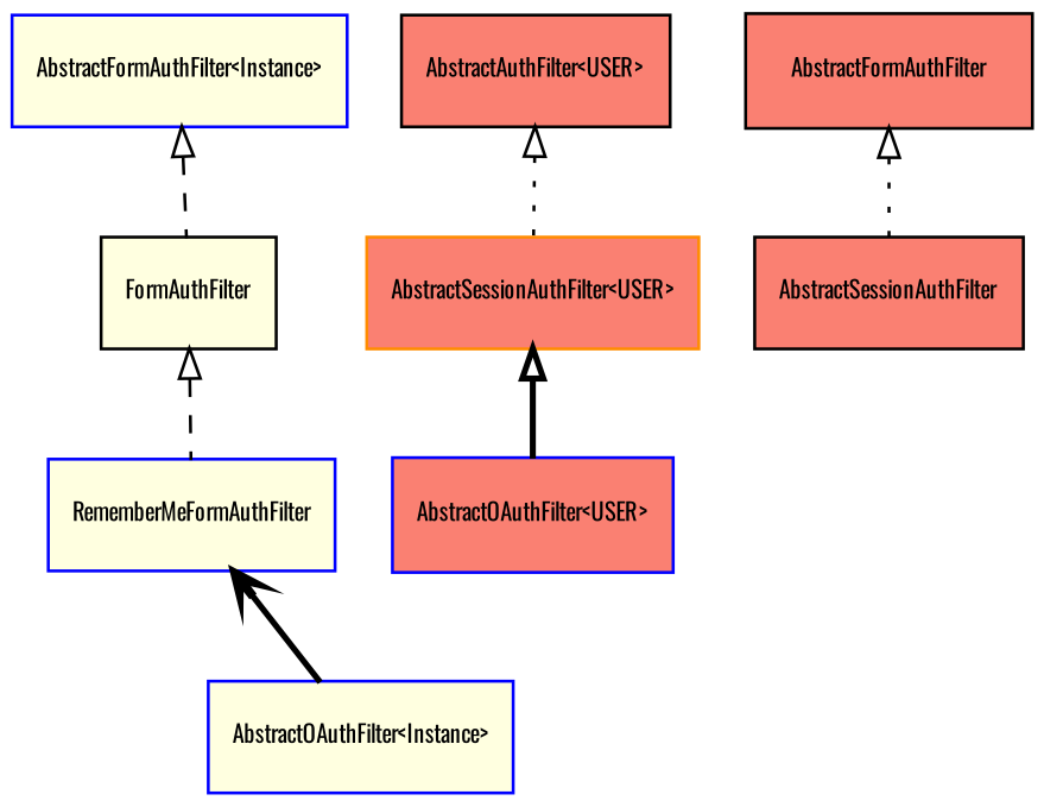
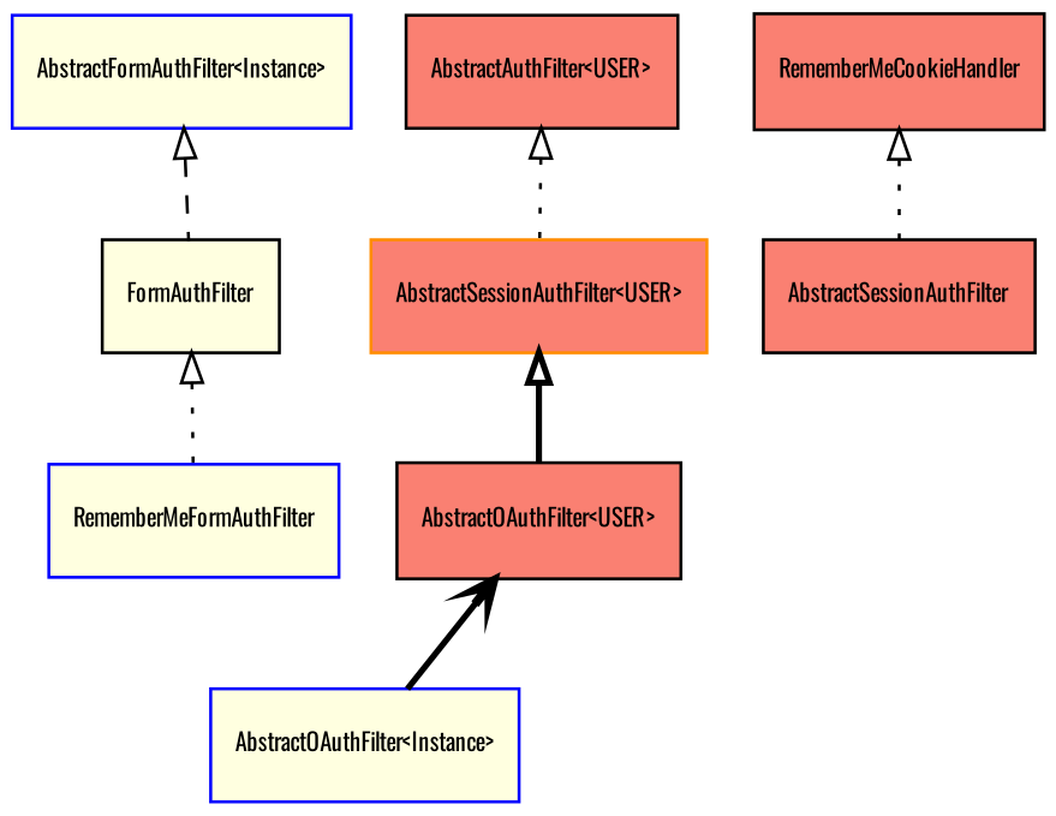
  strict digraph {
    fontname=Oswald
    node [color=black fillcolor=salmon fontname=Oswald fontsize=8 shape=record style=filled]
    edge [arrowtail=empty dir=back fontname=Oswald style=bold]
    "AbstractSessionAuthFilter<USER>" [color=darkorange]
    "AbstractAuthFilter<USER>"
-   "AbstractOAuthFilter<USER>" [color=blue]
+   "AbstractOAuthFilter<USER>"
    "AbstractOAuthFilter<Instance>" [color=blue fillcolor=lightyellow]
    "AbstractFormAuthFilter<Instance>" [color=blue fillcolor=lightyellow]
    FormAuthFilter [fillcolor=lightyellow]
    RememberMeFormAuthFilter [color=blue fillcolor=lightyellow]
    n8 [label=AbstractSessionAuthFilter]
-   RememberMeCookieHandler [label=AbstractFormAuthFilter]
+   RememberMeCookieHandler
    "AbstractSessionAuthFilter<USER>" -> "AbstractOAuthFilter<USER>"
    "AbstractAuthFilter<USER>" -> "AbstractSessionAuthFilter<USER>" [style=dotted]
-   RememberMeFormAuthFilter -> "AbstractOAuthFilter<Instance>" [arrowtail=vee]
+   "AbstractOAuthFilter<USER>" -> "AbstractOAuthFilter<Instance>" [arrowtail=vee]
    "AbstractFormAuthFilter<Instance>" -> FormAuthFilter [style=dashed]
-   FormAuthFilter -> RememberMeFormAuthFilter [style=dashed]
+   FormAuthFilter -> RememberMeFormAuthFilter [style=dotted]
    RememberMeCookieHandler -> n8 [style=dotted]
  }
